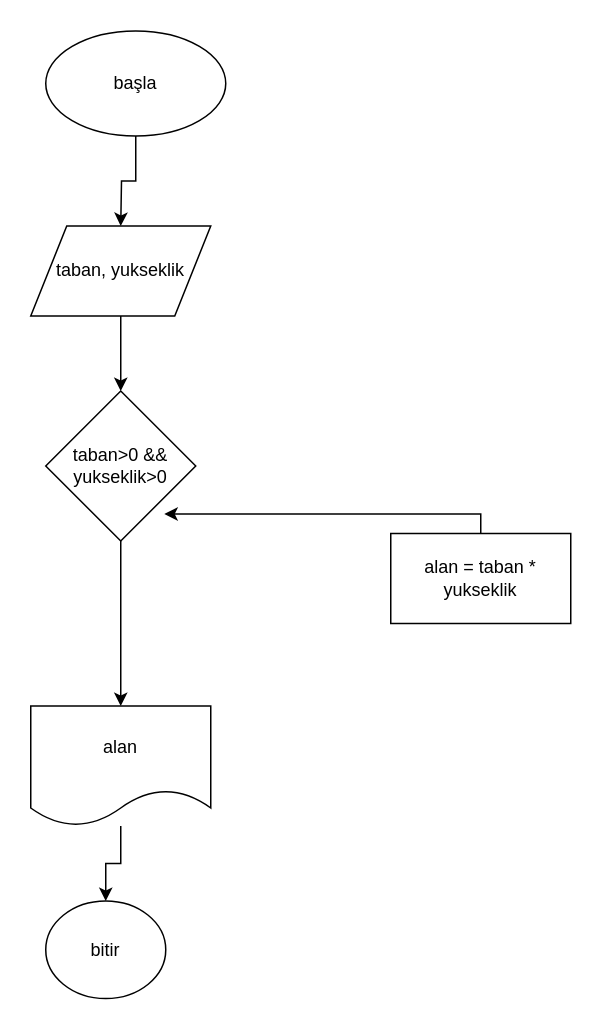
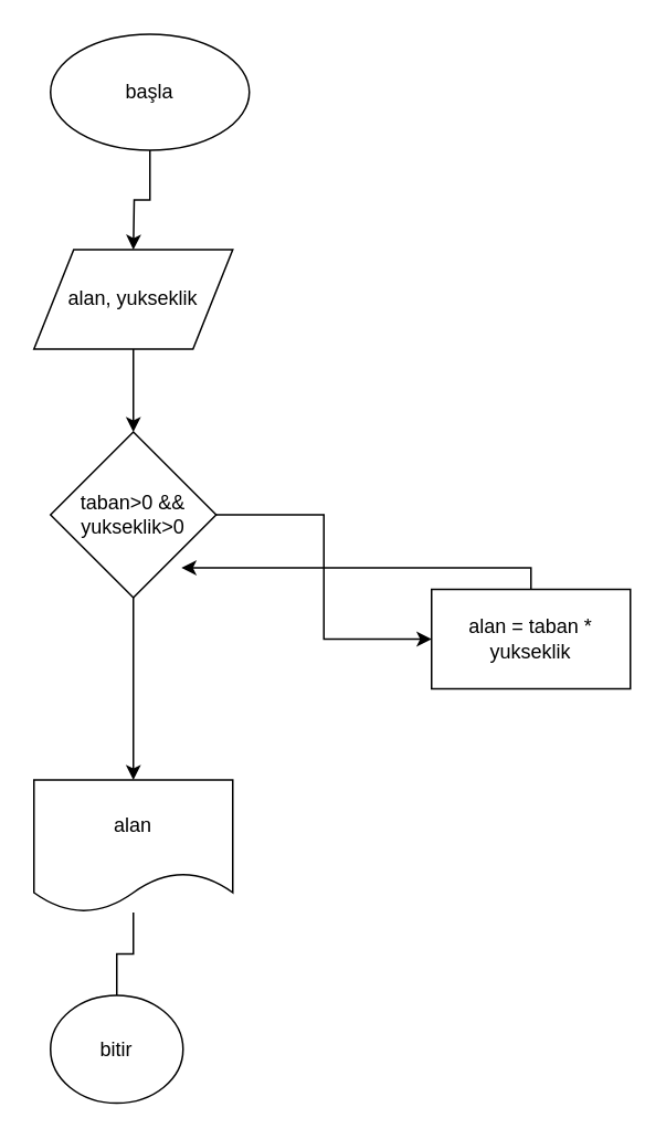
  <mxCell id="0" />
  <mxCell id="1" parent="0" />
  <mxCell id="2" style="edgeStyle=orthogonalEdgeStyle;rounded=0;orthogonalLoop=1;jettySize=auto;html=1;" edge="1" parent="1" source="3"><mxGeometry relative="1" as="geometry"><mxPoint x="80" y="150" as="targetPoint" /></mxGeometry></mxCell>
  <mxCell id="3" value="başla" style="ellipse;whiteSpace=wrap;html=1;" vertex="1" parent="1"><mxGeometry x="30" y="20" width="120" height="70" as="geometry" /></mxCell>
+ <mxCell id="4" style="edgeStyle=orthogonalEdgeStyle;rounded=0;orthogonalLoop=1;jettySize=auto;html=1;entryX=0;entryY=0.5;entryDx=0;entryDy=0;exitX=1;exitY=0.5;exitDx=0;exitDy=0;" edge="1" parent="1" source="14" target="7"><mxGeometry relative="1" as="geometry"><mxPoint x="220" y="190" as="targetPoint" /><mxPoint x="140" y="300" as="sourcePoint" /></mxGeometry></mxCell>
  <mxCell id="5" style="edgeStyle=orthogonalEdgeStyle;rounded=0;orthogonalLoop=1;jettySize=auto;html=1;" edge="1" parent="1"><mxGeometry relative="1" as="geometry"><mxPoint x="80" y="470" as="targetPoint" /><mxPoint x="80" y="340" as="sourcePoint" /></mxGeometry></mxCell>
  <mxCell id="6" style="edgeStyle=orthogonalEdgeStyle;rounded=0;orthogonalLoop=1;jettySize=auto;html=1;entryX=0.742;entryY=1.025;entryDx=0;entryDy=0;entryPerimeter=0;" edge="1" parent="1" source="7"><mxGeometry relative="1" as="geometry"><mxPoint x="109.04" y="342" as="targetPoint" /><Array as="points"><mxPoint x="320" y="402" /></Array></mxGeometry></mxCell>
  <mxCell id="7" value="alan = taban * yukseklik" style="rounded=0;whiteSpace=wrap;html=1;" vertex="1" parent="1"><mxGeometry x="260" y="355" width="120" height="60" as="geometry" /></mxCell>
  <mxCell id="8" value="bitir" style="ellipse;whiteSpace=wrap;html=1;" vertex="1" parent="1"><mxGeometry x="30" y="600" width="80" height="65" as="geometry" /></mxCell>
  <mxCell id="9" value="&lt;span style=&quot;color: rgba(0 , 0 , 0 , 0) ; font-family: monospace ; font-size: 0px&quot;&gt;%3CmxGraphModel%3E%3Croot%3E%3CmxCell%20id%3D%220%22%2F%3E%3CmxCell%20id%3D%221%22%20parent%3D%220%22%2F%3E%3CmxCell%20id%3D%222%22%20value%3D%22sayi%22%20style%3D%22shape%3Ddocument%3BwhiteSpace%3Dwrap%3Bhtml%3D1%3BboundedLbl%3D1%3B%22%20vertex%3D%221%22%20parent%3D%221%22%3E%3CmxGeometry%20x%3D%22500%22%20y%3D%22320%22%20width%3D%22120%22%20height%3D%2280%22%20as%3D%22geometry%22%2F%3E%3C%2FmxCell%3E%3C%2Froot%3E%3C%2FmxGraphModel%3E&lt;/span&gt;" style="text;html=1;align=center;verticalAlign=middle;resizable=0;points=[];autosize=1;" vertex="1" parent="1"><mxGeometry x="93" y="178" width="20" height="20" as="geometry" /></mxCell>
- <mxCell id="10" style="edgeStyle=orthogonalEdgeStyle;rounded=0;orthogonalLoop=1;jettySize=auto;html=1;" edge="1" parent="1" source="11" target="8"><mxGeometry relative="1" as="geometry" /></mxCell>
+ <mxCell id="10" style="edgeStyle=orthogonalEdgeStyle;rounded=0;orthogonalLoop=1;jettySize=auto;html=1;endArrow=none;" edge="1" parent="1" source="11" target="8"><mxGeometry relative="1" as="geometry" /></mxCell>
  <mxCell id="11" value="alan" style="shape=document;whiteSpace=wrap;html=1;boundedLbl=1;" vertex="1" parent="1"><mxGeometry x="20" y="470" width="120" height="80" as="geometry" /></mxCell>
  <mxCell id="12" style="edgeStyle=orthogonalEdgeStyle;rounded=0;orthogonalLoop=1;jettySize=auto;html=1;entryX=0.5;entryY=0;entryDx=0;entryDy=0;" edge="1" parent="1" source="13"><mxGeometry relative="1" as="geometry"><mxPoint x="80" y="260" as="targetPoint" /></mxGeometry></mxCell>
- <mxCell id="13" value="taban, yukseklik" style="shape=parallelogram;perimeter=parallelogramPerimeter;whiteSpace=wrap;html=1;" vertex="1" parent="1"><mxGeometry x="20" y="150" width="120" height="60" as="geometry" /></mxCell>
+ <mxCell id="13" value="alan, yukseklik" style="shape=parallelogram;perimeter=parallelogramPerimeter;whiteSpace=wrap;html=1;" vertex="1" parent="1"><mxGeometry x="20" y="150" width="120" height="60" as="geometry" /></mxCell>
  <mxCell id="14" value="taban&amp;gt;0 &amp;amp;&amp;amp; yukseklik&amp;gt;0" style="rhombus;whiteSpace=wrap;html=1;" vertex="1" parent="1"><mxGeometry x="30" y="260" width="100" height="100" as="geometry" /></mxCell>
